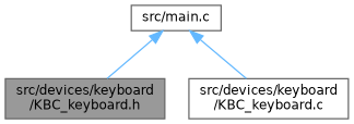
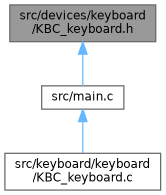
  digraph {
    node [color=grey40 fillcolor=white fontname=Helvetica fontsize=10 shape=box style=filled]
    edge [color=steelblue1 dir=back fontname=Helvetica fontsize=10 labelfontname=Helvetica labelfontsize=10 style=solid]
    n1 [color=gray40 fillcolor=grey60 fontcolor=black height=0.2 label="src/devices/keyboard\l/KBC_keyboard.h" width=0.4]
    n2 [height=0.2 label="src/main.c" width=0.4]
-   n3 [height=0.2 label="src/devices/keyboard\l/KBC_keyboard.c" width=0.4]
-   n2 -> n1
+   n3 [height=0.2 label="src/keyboard/keyboard\l/KBC_keyboard.c" width=0.4]
+   n1 -> n2
    n2 -> n3
  }
